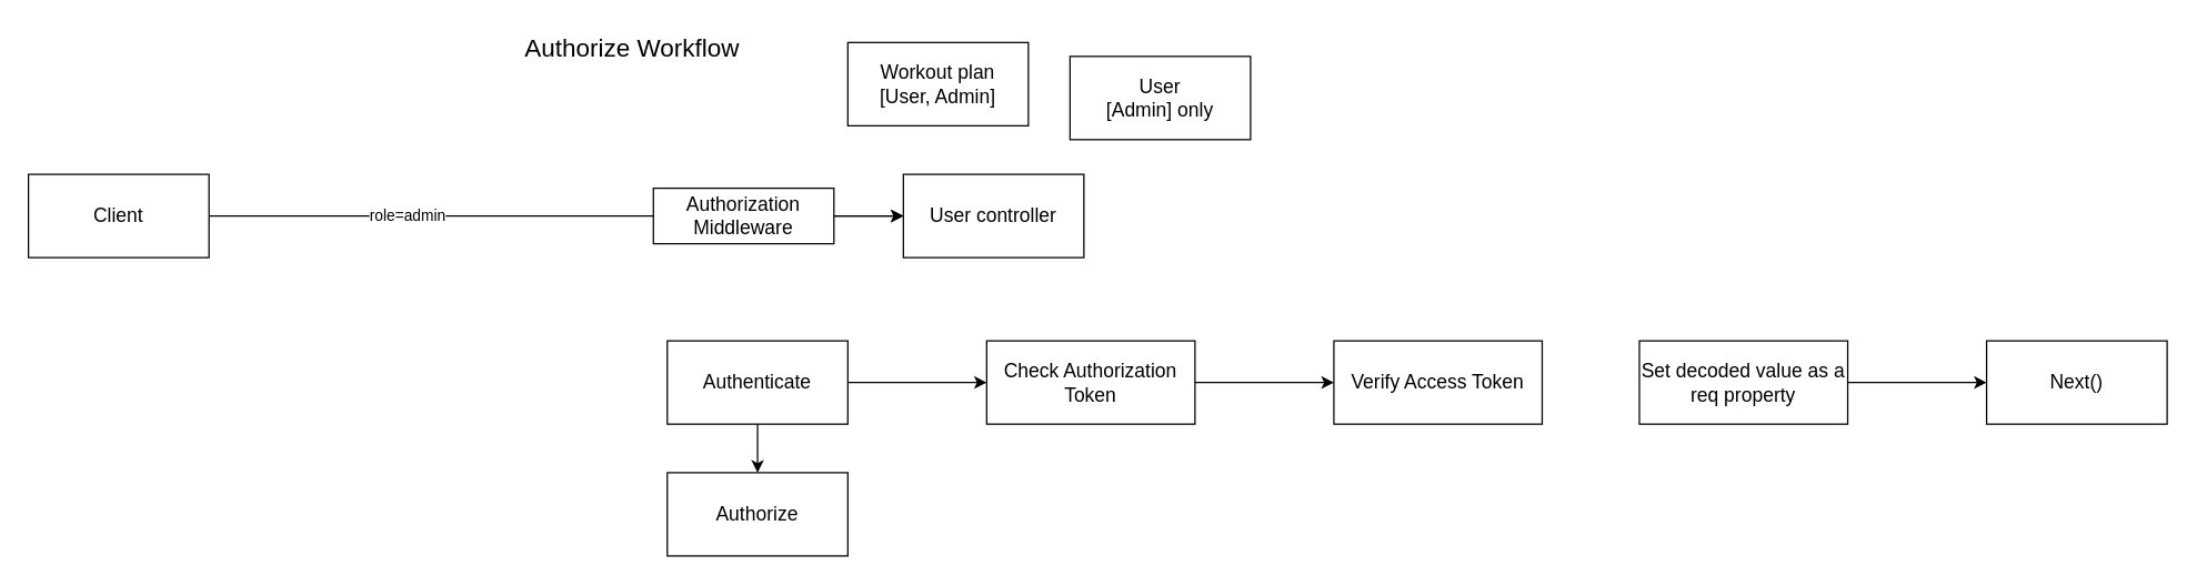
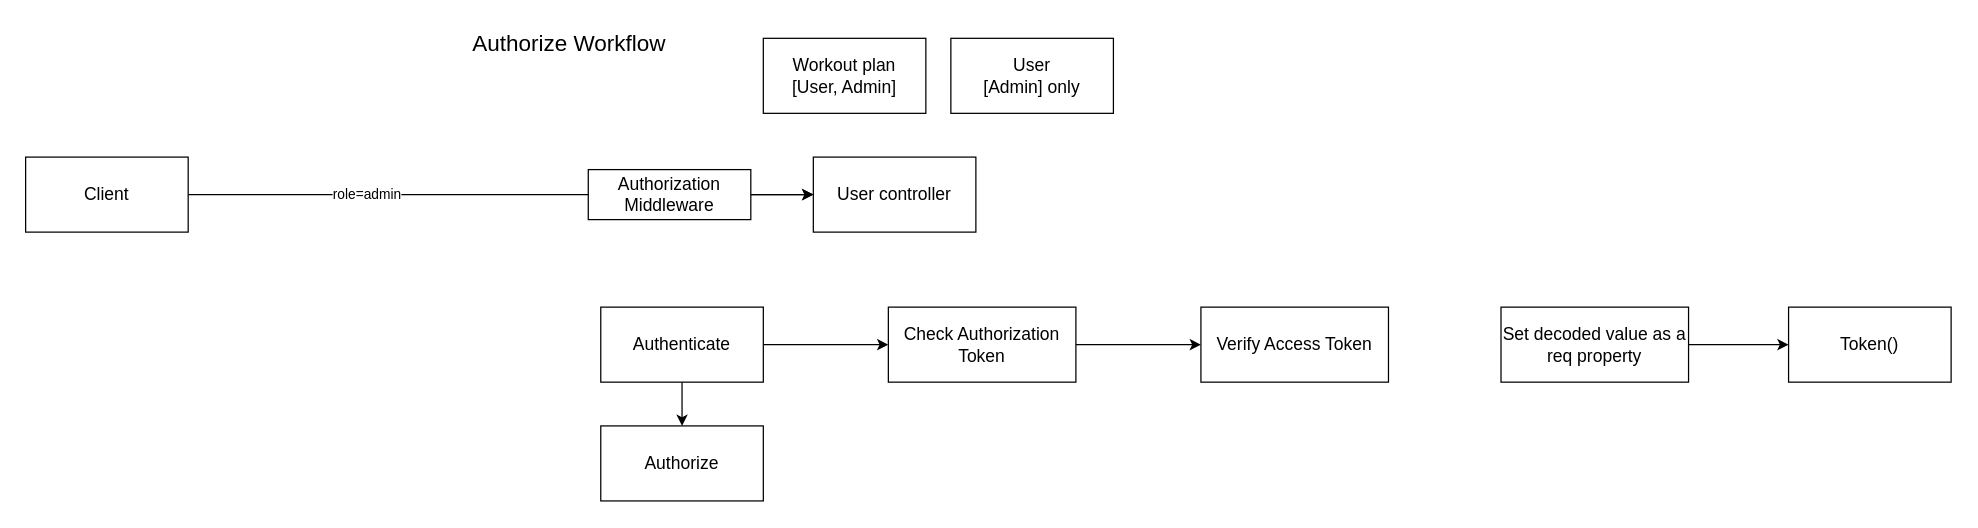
  <mxCell id="0" />
  <mxCell id="1" parent="0" />
  <mxCell id="2" value="&lt;font style=&quot;font-size: 18px;&quot;&gt;Authorize Workflow&lt;/font&gt;" style="text;html=1;strokeColor=none;fillColor=none;align=center;verticalAlign=middle;whiteSpace=wrap;rounded=0;" vertex="1" parent="1"><mxGeometry x="360" y="20" width="190" height="30" as="geometry" /></mxCell>
  <mxCell id="3" style="edgeStyle=orthogonalEdgeStyle;rounded=0;orthogonalLoop=1;jettySize=auto;html=1;entryX=0;entryY=0.5;entryDx=0;entryDy=0;" edge="1" parent="1" source="5" target="6"><mxGeometry relative="1" as="geometry" /></mxCell>
  <mxCell id="4" value="role=admin" style="edgeLabel;html=1;align=center;verticalAlign=middle;resizable=0;points=[];" connectable="0" vertex="1" parent="3"><mxGeometry x="-0.434" y="1" relative="1" as="geometry"><mxPoint as="offset" /></mxGeometry></mxCell>
  <mxCell id="5" value="&lt;font style=&quot;font-size: 14px;&quot;&gt;Client&lt;/font&gt;" style="rounded=0;whiteSpace=wrap;html=1;" vertex="1" parent="1"><mxGeometry x="20" y="125" width="130" height="60" as="geometry" /></mxCell>
  <mxCell id="6" value="&lt;font style=&quot;font-size: 14px;&quot;&gt;User controller&lt;/font&gt;" style="rounded=0;whiteSpace=wrap;html=1;" vertex="1" parent="1"><mxGeometry x="650" y="125" width="130" height="60" as="geometry" /></mxCell>
  <mxCell id="7" style="edgeStyle=orthogonalEdgeStyle;rounded=0;orthogonalLoop=1;jettySize=auto;html=1;" edge="1" parent="1" source="8" target="6"><mxGeometry relative="1" as="geometry" /></mxCell>
  <mxCell id="8" value="&lt;font style=&quot;font-size: 14px;&quot;&gt;Authorization Middleware&lt;/font&gt;" style="rounded=0;whiteSpace=wrap;html=1;" vertex="1" parent="1"><mxGeometry x="470" y="135" width="130" height="40" as="geometry" /></mxCell>
  <mxCell id="9" style="edgeStyle=orthogonalEdgeStyle;rounded=0;orthogonalLoop=1;jettySize=auto;html=1;entryX=0;entryY=0.5;entryDx=0;entryDy=0;" edge="1" parent="1" source="11" target="13"><mxGeometry relative="1" as="geometry" /></mxCell>
  <mxCell id="10" value="" style="edgeStyle=none;html=1;" edge="1" parent="1" source="11" target="20"><mxGeometry relative="1" as="geometry" /></mxCell>
  <mxCell id="11" value="&lt;font style=&quot;font-size: 14px;&quot;&gt;Authenticate&lt;/font&gt;" style="rounded=0;whiteSpace=wrap;html=1;" vertex="1" parent="1"><mxGeometry x="480" y="245" width="130" height="60" as="geometry" /></mxCell>
  <mxCell id="12" style="edgeStyle=orthogonalEdgeStyle;rounded=0;orthogonalLoop=1;jettySize=auto;html=1;" edge="1" parent="1" source="13" target="14"><mxGeometry relative="1" as="geometry" /></mxCell>
  <mxCell id="13" value="&lt;font style=&quot;font-size: 14px;&quot;&gt;Check Authorization Token&lt;/font&gt;" style="rounded=0;whiteSpace=wrap;html=1;" vertex="1" parent="1"><mxGeometry x="710" y="245" width="150" height="60" as="geometry" /></mxCell>
  <mxCell id="14" value="&lt;font style=&quot;font-size: 14px;&quot;&gt;Verify Access Token&lt;/font&gt;" style="rounded=0;whiteSpace=wrap;html=1;" vertex="1" parent="1"><mxGeometry x="960" y="245" width="150" height="60" as="geometry" /></mxCell>
  <mxCell id="15" style="edgeStyle=orthogonalEdgeStyle;rounded=0;orthogonalLoop=1;jettySize=auto;html=1;entryX=0;entryY=0.5;entryDx=0;entryDy=0;" edge="1" parent="1" source="16"><mxGeometry relative="1" as="geometry"><mxPoint x="1430" y="275" as="targetPoint" /></mxGeometry></mxCell>
- <mxCell id="16" value="&lt;font style=&quot;font-size: 14px;&quot;&gt;Set decoded value as a req property&lt;/font&gt;" style="rounded=0;whiteSpace=wrap;html=1;" vertex="1" parent="1"><mxGeometry x="1180" y="245" width="150" height="60" as="geometry" /></mxCell>
- <mxCell id="17" value="&lt;font style=&quot;font-size: 14px;&quot;&gt;User&lt;br&gt;[Admin] only&lt;br&gt;&lt;/font&gt;" style="rounded=0;whiteSpace=wrap;html=1;" vertex="1" parent="1"><mxGeometry x="770" y="40" width="130" height="60" as="geometry" /></mxCell>
+ <mxCell id="16" value="&lt;font style=&quot;font-size: 14px;&quot;&gt;Set decoded value as a req property&lt;/font&gt;" style="rounded=0;whiteSpace=wrap;html=1;" vertex="1" parent="1"><mxGeometry x="1200" y="245" width="150" height="60" as="geometry" /></mxCell>
+ <mxCell id="17" value="&lt;font style=&quot;font-size: 14px;&quot;&gt;User&lt;br&gt;[Admin] only&lt;br&gt;&lt;/font&gt;" style="rounded=0;whiteSpace=wrap;html=1;" vertex="1" parent="1"><mxGeometry x="760" y="30" width="130" height="60" as="geometry" /></mxCell>
  <mxCell id="18" value="&lt;font style=&quot;font-size: 14px;&quot;&gt;Workout plan&lt;br&gt;[User, Admin]&lt;br&gt;&lt;/font&gt;" style="rounded=0;whiteSpace=wrap;html=1;" vertex="1" parent="1"><mxGeometry x="610" y="30" width="130" height="60" as="geometry" /></mxCell>
- <mxCell id="19" value="&lt;font style=&quot;font-size: 14px;&quot;&gt;Next()&lt;/font&gt;" style="rounded=0;whiteSpace=wrap;html=1;" vertex="1" parent="1"><mxGeometry x="1430" y="245" width="130" height="60" as="geometry" /></mxCell>
+ <mxCell id="19" value="&lt;font style=&quot;font-size: 14px;&quot;&gt;Token()&lt;/font&gt;" style="rounded=0;whiteSpace=wrap;html=1;" vertex="1" parent="1"><mxGeometry x="1430" y="245" width="130" height="60" as="geometry" /></mxCell>
  <mxCell id="20" value="&lt;font style=&quot;font-size: 14px;&quot;&gt;Authorize&lt;/font&gt;" style="rounded=0;whiteSpace=wrap;html=1;" vertex="1" parent="1"><mxGeometry x="480" y="340" width="130" height="60" as="geometry" /></mxCell>
